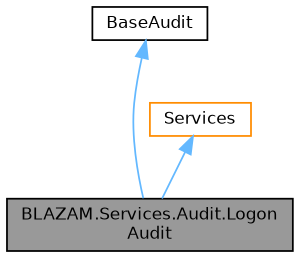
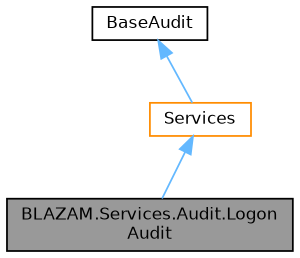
  digraph {
    node [color=black fillcolor=white fontname=Helvetica fontsize=10 shape=box style=filled]
    edge [color=steelblue1 dir=back fontname=Helvetica fontsize=10 labelfontname=Helvetica labelfontsize=10 style=solid]
    n1 [fillcolor=grey60 fontcolor=black height=0.2 label="BLAZAM.Services.Audit.Logon\lAudit" width=0.4]
    n2 [color=darkorange height=0.2 label=Services width=0.4]
    n3 [height=0.2 label=BaseAudit width=0.4]
    n2 -> n1
-   n3 -> n1
+   n3 -> n2
  }
